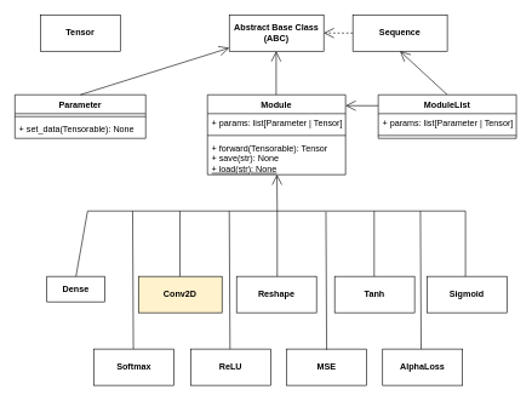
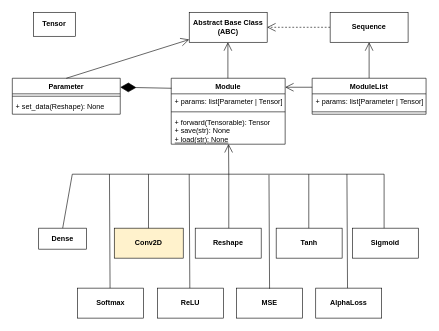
  <mxCell id="0" />
  <mxCell id="1" parent="0" />
  <mxCell id="2" value="Parameter" style="swimlane;fontStyle=1;align=center;verticalAlign=top;childLayout=stackLayout;horizontal=1;startSize=26;horizontalStack=0;resizeParent=1;resizeParentMax=0;resizeLast=0;collapsible=1;marginBottom=0;whiteSpace=wrap;html=1;" vertex="1" parent="1"><mxGeometry x="20" y="130" width="180" height="60" as="geometry" /></mxCell>
  <mxCell id="3" value="" style="line;strokeWidth=1;fillColor=none;align=left;verticalAlign=middle;spacingTop=-1;spacingLeft=3;spacingRight=3;rotatable=0;labelPosition=right;points=[];portConstraint=eastwest;strokeColor=inherit;" vertex="1" parent="2"><mxGeometry y="26" width="180" height="8" as="geometry" /></mxCell>
- <mxCell id="4" value="+ set_data(Tensorable): None" style="text;strokeColor=none;fillColor=none;align=left;verticalAlign=top;spacingLeft=4;spacingRight=4;overflow=hidden;rotatable=0;points=[[0,0.5],[1,0.5]];portConstraint=eastwest;whiteSpace=wrap;html=1;" vertex="1" parent="2"><mxGeometry y="34" width="180" height="26" as="geometry" /></mxCell>
- <mxCell id="5" value="&lt;b&gt;Tensor&lt;/b&gt;" style="html=1;whiteSpace=wrap;" vertex="1" parent="1"><mxGeometry x="55" y="20" width="110" height="50" as="geometry" /></mxCell>
+ <mxCell id="4" value="+ set_data(Reshape): None" style="text;strokeColor=none;fillColor=none;align=left;verticalAlign=top;spacingLeft=4;spacingRight=4;overflow=hidden;rotatable=0;points=[[0,0.5],[1,0.5]];portConstraint=eastwest;whiteSpace=wrap;html=1;" vertex="1" parent="2"><mxGeometry y="34" width="180" height="26" as="geometry" /></mxCell>
+ <mxCell id="5" value="&lt;b&gt;Tensor&lt;/b&gt;" style="html=1;whiteSpace=wrap;" vertex="1" parent="1"><mxGeometry x="55" y="20" width="70" height="40" as="geometry" /></mxCell>
  <mxCell id="6" value="" style="endArrow=open;endFill=1;endSize=12;html=1;rounded=0;exitX=0.5;exitY=0;exitDx=0;exitDy=0;" edge="1" parent="1" source="2" target="11"><mxGeometry width="160" relative="1" as="geometry"><mxPoint x="80" y="90" as="sourcePoint" /><mxPoint x="190" y="170" as="targetPoint" /></mxGeometry></mxCell>
  <mxCell id="7" value="Module" style="swimlane;fontStyle=1;align=center;verticalAlign=top;childLayout=stackLayout;horizontal=1;startSize=26;horizontalStack=0;resizeParent=1;resizeParentMax=0;resizeLast=0;collapsible=1;marginBottom=0;whiteSpace=wrap;html=1;" vertex="1" parent="1"><mxGeometry x="285" y="130" width="190" height="110" as="geometry" /></mxCell>
  <mxCell id="8" value="+ params: list[Parameter | Tensor]" style="text;strokeColor=none;fillColor=none;align=left;verticalAlign=top;spacingLeft=4;spacingRight=4;overflow=hidden;rotatable=0;points=[[0,0.5],[1,0.5]];portConstraint=eastwest;whiteSpace=wrap;html=1;" vertex="1" parent="7"><mxGeometry y="26" width="190" height="26" as="geometry" /></mxCell>
  <mxCell id="9" value="" style="line;strokeWidth=1;fillColor=none;align=left;verticalAlign=middle;spacingTop=-1;spacingLeft=3;spacingRight=3;rotatable=0;labelPosition=right;points=[];portConstraint=eastwest;strokeColor=inherit;" vertex="1" parent="7"><mxGeometry y="52" width="190" height="8" as="geometry" /></mxCell>
  <mxCell id="10" value="&lt;div&gt;+ forward(Tensorable): Tensor&lt;/div&gt;+ save(str): None&lt;div&gt;&lt;u&gt;+ load(str): None&lt;/u&gt;&lt;/div&gt;&lt;div&gt;&lt;br&gt;&lt;/div&gt;" style="text;strokeColor=none;fillColor=none;align=left;verticalAlign=top;spacingLeft=4;spacingRight=4;overflow=hidden;rotatable=0;points=[[0,0.5],[1,0.5]];portConstraint=eastwest;whiteSpace=wrap;html=1;" vertex="1" parent="7"><mxGeometry y="60" width="190" height="50" as="geometry" /></mxCell>
  <mxCell id="11" value="Abstract Base Class&lt;div&gt;(ABC)&lt;/div&gt;" style="html=1;whiteSpace=wrap;fontStyle=1" vertex="1" parent="1"><mxGeometry x="315" y="20" width="130" height="50" as="geometry" /></mxCell>
  <mxCell id="12" value="" style="endArrow=open;endFill=1;endSize=12;html=1;rounded=0;entryX=0.5;entryY=1;entryDx=0;entryDy=0;exitX=0.5;exitY=0;exitDx=0;exitDy=0;" edge="1" parent="1"><mxGeometry width="160" relative="1" as="geometry"><mxPoint x="379.5" y="130" as="sourcePoint" /><mxPoint x="379.5" y="70" as="targetPoint" /></mxGeometry></mxCell>
+ <mxCell id="13" value="" style="endArrow=diamondThin;endFill=1;endSize=24;html=1;rounded=0;entryX=1;entryY=0.25;entryDx=0;entryDy=0;exitX=0.002;exitY=0.152;exitDx=0;exitDy=0;exitPerimeter=0;" edge="1" parent="1" source="7" target="2"><mxGeometry width="160" relative="1" as="geometry"><mxPoint x="240" y="130" as="sourcePoint" /><mxPoint x="360" y="50" as="targetPoint" /></mxGeometry></mxCell>
  <mxCell id="14" value="" style="endArrow=open;endFill=1;endSize=12;html=1;rounded=0;entryX=1;entryY=0.5;entryDx=0;entryDy=0;exitX=0;exitY=0.5;exitDx=0;exitDy=0;dashed=1;" edge="1" parent="1" source="15" target="11"><mxGeometry width="160" relative="1" as="geometry"><mxPoint x="540" y="45" as="sourcePoint" /><mxPoint x="700" y="80" as="targetPoint" /></mxGeometry></mxCell>
- <mxCell id="15" value="Sequence" style="html=1;whiteSpace=wrap;fontStyle=1" vertex="1" parent="1"><mxGeometry x="485" y="20" width="130" height="50" as="geometry" /></mxCell>
+ <mxCell id="15" value="Sequence" style="html=1;whiteSpace=wrap;fontStyle=1" vertex="1" parent="1"><mxGeometry x="550" y="20" width="130" height="50" as="geometry" /></mxCell>
  <mxCell id="16" value="" style="endArrow=open;endFill=1;endSize=12;html=1;rounded=0;entryX=0.5;entryY=1;entryDx=0;entryDy=0;" edge="1" parent="1" target="15"><mxGeometry width="160" relative="1" as="geometry"><mxPoint x="615" y="130" as="sourcePoint" /><mxPoint x="455" y="55" as="targetPoint" /></mxGeometry></mxCell>
  <mxCell id="17" value="ModuleList" style="swimlane;fontStyle=1;align=center;verticalAlign=top;childLayout=stackLayout;horizontal=1;startSize=26;horizontalStack=0;resizeParent=1;resizeParentMax=0;resizeLast=0;collapsible=1;marginBottom=0;whiteSpace=wrap;html=1;" vertex="1" parent="1"><mxGeometry x="520" y="130" width="190" height="60" as="geometry" /></mxCell>
  <mxCell id="18" value="+ params: list[Parameter | Tensor]" style="text;strokeColor=none;fillColor=none;align=left;verticalAlign=top;spacingLeft=4;spacingRight=4;overflow=hidden;rotatable=0;points=[[0,0.5],[1,0.5]];portConstraint=eastwest;whiteSpace=wrap;html=1;" vertex="1" parent="17"><mxGeometry y="26" width="190" height="26" as="geometry" /></mxCell>
  <mxCell id="19" value="" style="line;strokeWidth=1;fillColor=none;align=left;verticalAlign=middle;spacingTop=-1;spacingLeft=3;spacingRight=3;rotatable=0;labelPosition=right;points=[];portConstraint=eastwest;strokeColor=inherit;" vertex="1" parent="17"><mxGeometry y="52" width="190" height="8" as="geometry" /></mxCell>
  <mxCell id="20" value="" style="endArrow=open;endFill=1;endSize=12;html=1;rounded=0;exitX=0;exitY=0.25;exitDx=0;exitDy=0;" edge="1" parent="1" source="17"><mxGeometry width="160" relative="1" as="geometry"><mxPoint x="625" y="140" as="sourcePoint" /><mxPoint x="475" y="145" as="targetPoint" /></mxGeometry></mxCell>
  <mxCell id="21" value="" style="endArrow=open;endFill=1;endSize=12;html=1;rounded=0;entryX=0.503;entryY=0.995;entryDx=0;entryDy=0;entryPerimeter=0;" edge="1" parent="1" target="10"><mxGeometry width="160" relative="1" as="geometry"><mxPoint x="381" y="290" as="sourcePoint" /><mxPoint x="500" y="270" as="targetPoint" /></mxGeometry></mxCell>
  <mxCell id="22" value="" style="endArrow=none;html=1;rounded=0;" edge="1" parent="1"><mxGeometry width="50" height="50" relative="1" as="geometry"><mxPoint x="120" y="290" as="sourcePoint" /><mxPoint x="640" y="290" as="targetPoint" /></mxGeometry></mxCell>
  <mxCell id="23" value="Dense" style="html=1;whiteSpace=wrap;fontStyle=1" vertex="1" parent="1"><mxGeometry x="64" y="380" width="80" height="35" as="geometry" /></mxCell>
  <mxCell id="24" value="Conv2D" style="html=1;whiteSpace=wrap;fontStyle=1;fillColor=#fff2cc;" vertex="1" parent="1"><mxGeometry x="190" y="380" width="115" height="50" as="geometry" /></mxCell>
  <mxCell id="25" value="Reshape" style="html=1;whiteSpace=wrap;fontStyle=1" vertex="1" parent="1"><mxGeometry x="325" y="380" width="110" height="50" as="geometry" /></mxCell>
  <mxCell id="26" value="Tanh" style="html=1;whiteSpace=wrap;fontStyle=1" vertex="1" parent="1"><mxGeometry x="460" y="380" width="110" height="50" as="geometry" /></mxCell>
  <mxCell id="27" value="Sigmoid" style="html=1;whiteSpace=wrap;fontStyle=1" vertex="1" parent="1"><mxGeometry x="587" y="380" width="110" height="50" as="geometry" /></mxCell>
  <mxCell id="28" value="Softmax" style="html=1;whiteSpace=wrap;fontStyle=1" vertex="1" parent="1"><mxGeometry x="129" y="480" width="110" height="50" as="geometry" /></mxCell>
  <mxCell id="29" value="ReLU" style="html=1;whiteSpace=wrap;fontStyle=1" vertex="1" parent="1"><mxGeometry x="262" y="480" width="110" height="50" as="geometry" /></mxCell>
  <mxCell id="30" value="MSE" style="html=1;whiteSpace=wrap;fontStyle=1" vertex="1" parent="1"><mxGeometry x="394" y="480" width="110" height="50" as="geometry" /></mxCell>
  <mxCell id="31" value="AlphaLoss" style="html=1;whiteSpace=wrap;fontStyle=1" vertex="1" parent="1"><mxGeometry x="526" y="480" width="110" height="50" as="geometry" /></mxCell>
  <mxCell id="32" value="" style="endArrow=none;html=1;rounded=0;exitX=0.5;exitY=0;exitDx=0;exitDy=0;" edge="1" parent="1" source="23"><mxGeometry width="50" height="50" relative="1" as="geometry"><mxPoint x="110" y="370" as="sourcePoint" /><mxPoint x="120" y="290" as="targetPoint" /></mxGeometry></mxCell>
  <mxCell id="33" value="" style="endArrow=none;html=1;rounded=0;exitX=0.5;exitY=0;exitDx=0;exitDy=0;" edge="1" parent="1"><mxGeometry width="50" height="50" relative="1" as="geometry"><mxPoint x="247.08" y="380" as="sourcePoint" /><mxPoint x="247.08" y="290" as="targetPoint" /></mxGeometry></mxCell>
  <mxCell id="34" value="" style="endArrow=none;html=1;rounded=0;exitX=0.5;exitY=0;exitDx=0;exitDy=0;" edge="1" parent="1"><mxGeometry width="50" height="50" relative="1" as="geometry"><mxPoint x="381" y="380" as="sourcePoint" /><mxPoint x="381" y="290" as="targetPoint" /></mxGeometry></mxCell>
  <mxCell id="35" value="" style="endArrow=none;html=1;rounded=0;exitX=0.5;exitY=0;exitDx=0;exitDy=0;" edge="1" parent="1"><mxGeometry width="50" height="50" relative="1" as="geometry"><mxPoint x="514.41" y="380" as="sourcePoint" /><mxPoint x="514.41" y="290" as="targetPoint" /></mxGeometry></mxCell>
  <mxCell id="36" value="" style="endArrow=none;html=1;rounded=0;exitX=0.5;exitY=0;exitDx=0;exitDy=0;" edge="1" parent="1"><mxGeometry width="50" height="50" relative="1" as="geometry"><mxPoint x="640" y="380" as="sourcePoint" /><mxPoint x="640" y="290" as="targetPoint" /></mxGeometry></mxCell>
  <mxCell id="37" value="" style="endArrow=none;html=1;rounded=0;exitX=0.5;exitY=0;exitDx=0;exitDy=0;" edge="1" parent="1"><mxGeometry width="50" height="50" relative="1" as="geometry"><mxPoint x="579" y="480" as="sourcePoint" /><mxPoint x="578" y="290" as="targetPoint" /></mxGeometry></mxCell>
  <mxCell id="38" value="" style="endArrow=none;html=1;rounded=0;exitX=0.5;exitY=0;exitDx=0;exitDy=0;" edge="1" parent="1"><mxGeometry width="50" height="50" relative="1" as="geometry"><mxPoint x="449" y="481" as="sourcePoint" /><mxPoint x="448" y="291" as="targetPoint" /></mxGeometry></mxCell>
  <mxCell id="39" value="" style="endArrow=none;html=1;rounded=0;exitX=0.5;exitY=0;exitDx=0;exitDy=0;" edge="1" parent="1"><mxGeometry width="50" height="50" relative="1" as="geometry"><mxPoint x="316" y="480" as="sourcePoint" /><mxPoint x="315" y="290" as="targetPoint" /></mxGeometry></mxCell>
  <mxCell id="40" value="" style="endArrow=none;html=1;rounded=0;exitX=0.5;exitY=0;exitDx=0;exitDy=0;" edge="1" parent="1"><mxGeometry width="50" height="50" relative="1" as="geometry"><mxPoint x="183" y="480" as="sourcePoint" /><mxPoint x="182" y="290" as="targetPoint" /></mxGeometry></mxCell>
